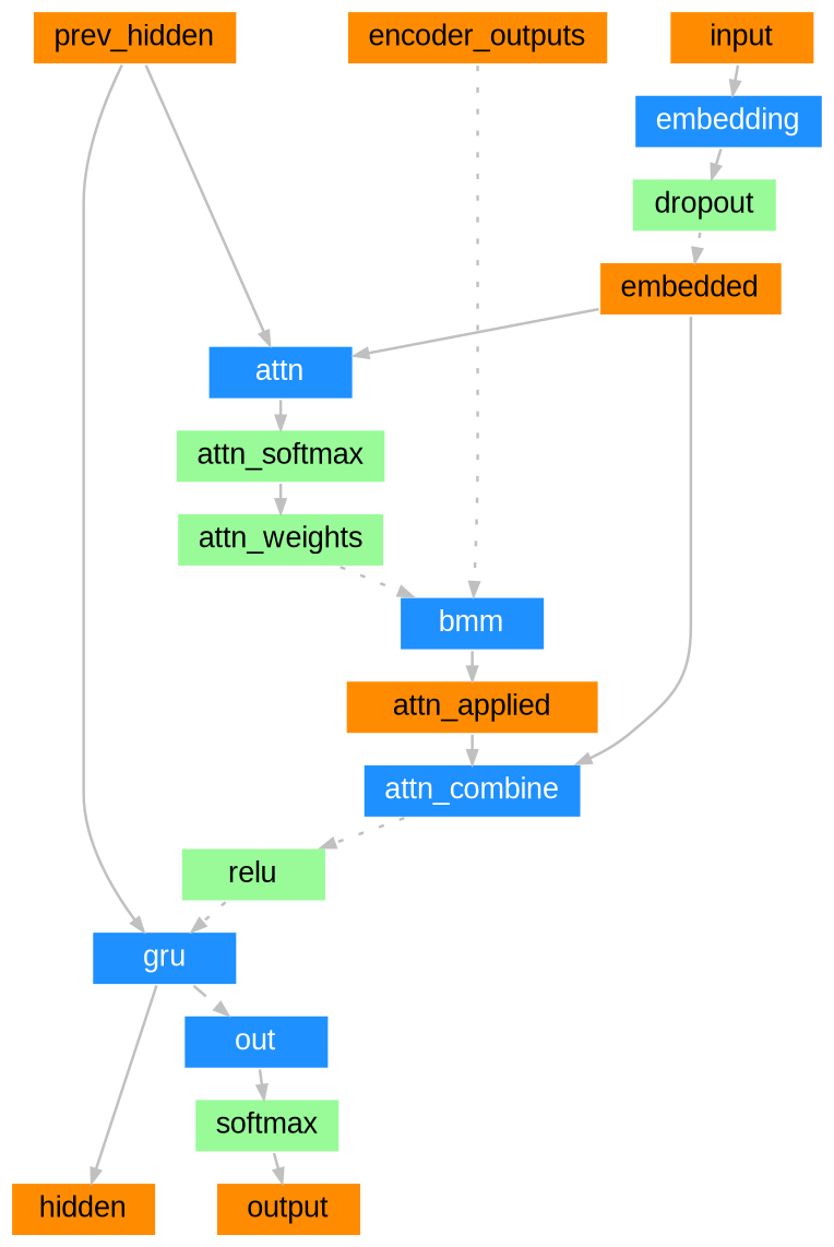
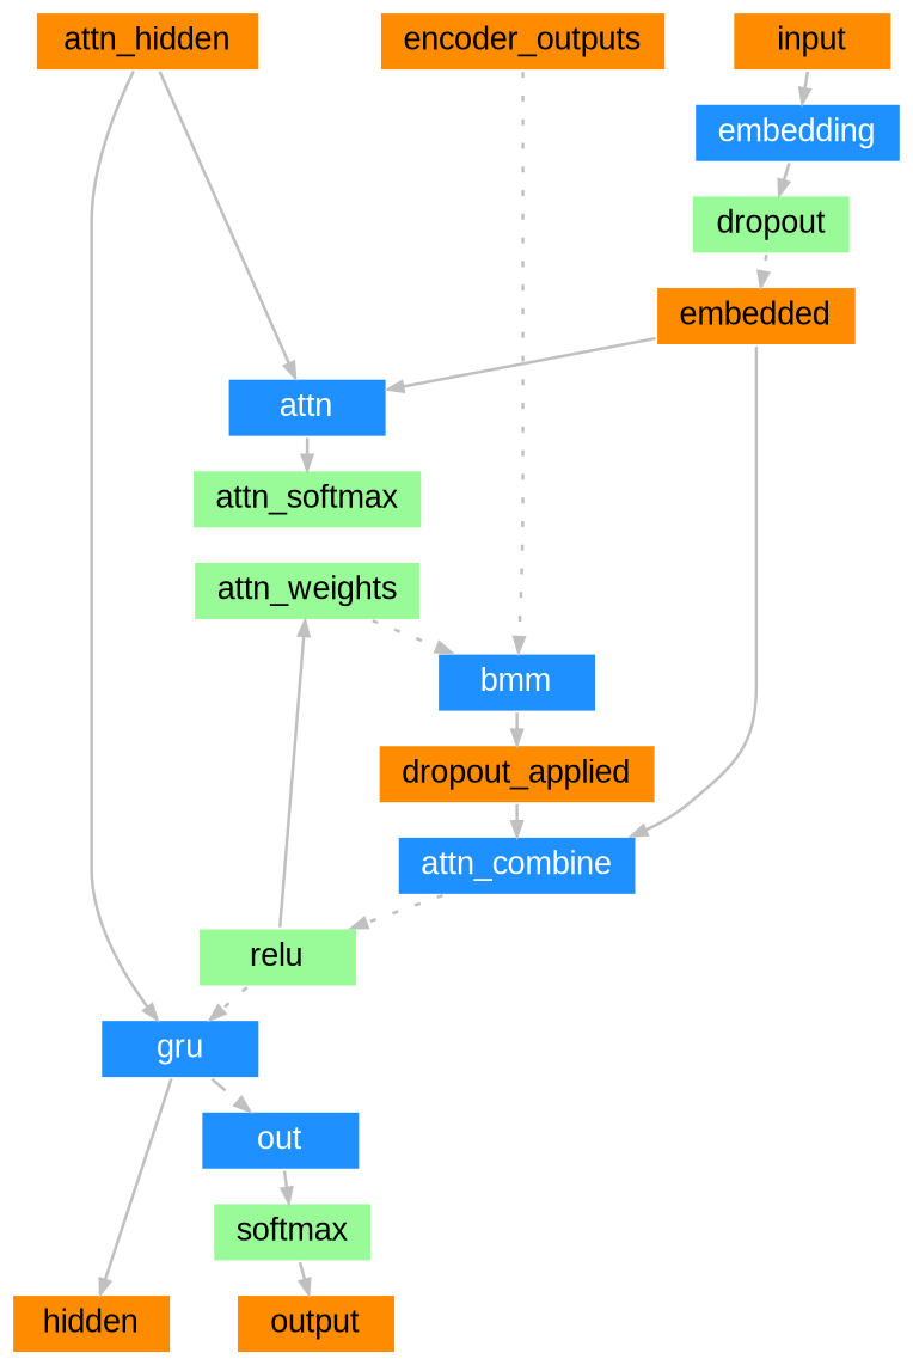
  digraph {
    nodesep=0.3
    ranksep=0.15
    node [color=white fillcolor=darkorange fontname=arial fontsize=11 shape=rect style=filled]
    edge [arrowsize=0.5 color=gray style=solid]
    input [height=0.2]
-   prev_hidden [height=0.2]
+   prev_hidden [height=0.2 label=attn_hidden]
    encoder_outputs [height=0.2]
    hidden [height=0.2]
    output [height=0.2]
    embedding [fillcolor=dodgerblue fontcolor=white height=0.2]
    attn [fillcolor=dodgerblue fontcolor=white height=0.2]
    gru [fillcolor=dodgerblue fontcolor=white height=0.2]
    bmm [fillcolor=dodgerblue fontcolor=white height=0.2]
    dropout [fillcolor=palegreen height=0.2]
    attn_softmax [fillcolor=palegreen height=0.2]
    out [fillcolor=dodgerblue fontcolor=white height=0.2]
-   attn_applied [height=0.2]
+   attn_applied [height=0.2 label=dropout_applied]
    embedded [height=0.2]
    attn_combine [fillcolor=dodgerblue fontcolor=white height=0.2]
    relu [fillcolor=palegreen height=0.2]
    attn_weights [fillcolor=palegreen height=0.2]
    softmax [fillcolor=palegreen height=0.2]
    subgraph sub_1 {
      rank=same
      input
      prev_hidden
      encoder_outputs
    }
    subgraph sub_2 {
      rank=same
      hidden
      output
    }
    input -> embedding
    prev_hidden -> attn
    prev_hidden -> gru
    encoder_outputs -> bmm [style=dotted]
    embedding -> dropout [style=dashed]
    attn -> attn_softmax
    gru -> hidden
    gru -> out [style=dashed]
    bmm -> attn_applied
    dropout -> embedded [style=dotted]
-   attn_softmax -> attn_weights
+   relu -> attn_weights
    out -> softmax [style=dashed]
    attn_applied -> attn_combine
    embedded -> attn
    embedded -> attn_combine
    attn_combine -> relu [style=dotted]
    relu -> gru [style=dotted]
    attn_weights -> bmm [style=dotted]
    softmax -> output
  }
